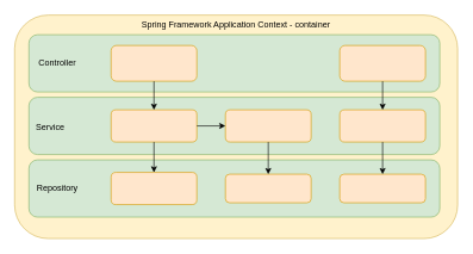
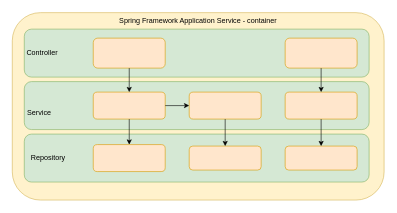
  <mxCell id="0" />
  <mxCell id="1" parent="0" />
- <mxCell id="2" value="Spring Framework Application Context - container" style="rounded=1;whiteSpace=wrap;html=1;labelPosition=center;verticalLabelPosition=top;align=center;verticalAlign=bottom;spacingTop=0;spacing=-20;fillColor=#fff2cc;strokeColor=#d6b656;" vertex="1" parent="1"><mxGeometry x="20" y="20.5" width="620" height="312.5" as="geometry" /></mxCell>
+ <mxCell id="2" value="Spring Framework Application Service - container" style="rounded=1;whiteSpace=wrap;html=1;labelPosition=center;verticalLabelPosition=top;align=center;verticalAlign=bottom;spacingTop=0;spacing=-20;fillColor=#fff2cc;strokeColor=#d6b656;" vertex="1" parent="1"><mxGeometry x="20" y="20.5" width="620" height="312.5" as="geometry" /></mxCell>
  <mxCell id="3" value="" style="rounded=1;whiteSpace=wrap;html=1;fillColor=#d5e8d4;strokeColor=#82b366;labelPosition=left;verticalLabelPosition=middle;align=right;verticalAlign=middle;spacing=-70;" vertex="1" parent="1"><mxGeometry x="40" y="223" width="575" height="80" as="geometry" /></mxCell>
  <mxCell id="4" value="" style="rounded=1;whiteSpace=wrap;html=1;fillColor=#d5e8d4;strokeColor=#82b366;labelPosition=left;verticalLabelPosition=middle;align=right;verticalAlign=middle;spacingLeft=0;spacing=-60;" vertex="1" parent="1"><mxGeometry x="40" y="48" width="575" height="80" as="geometry" /></mxCell>
  <mxCell id="5" value="" style="rounded=1;whiteSpace=wrap;html=1;fillColor=#d5e8d4;strokeColor=#82b366;labelPosition=left;verticalLabelPosition=middle;align=right;verticalAlign=middle;spacing=-55;" vertex="1" parent="1"><mxGeometry x="40" y="135.5" width="575" height="80" as="geometry" /></mxCell>
  <mxCell id="6" value="" style="rounded=1;whiteSpace=wrap;html=1;fillColor=#ffe6cc;strokeColor=#d79b00;" vertex="1" parent="1"><mxGeometry x="155" y="63" width="120" height="50" as="geometry" /></mxCell>
  <mxCell id="7" value="" style="rounded=1;whiteSpace=wrap;html=1;fillColor=#ffe6cc;strokeColor=#d79b00;" vertex="1" parent="1"><mxGeometry x="155" y="153" width="120" height="45" as="geometry" /></mxCell>
  <mxCell id="8" value="" style="rounded=1;whiteSpace=wrap;html=1;fillColor=#ffe6cc;strokeColor=#d79b00;" vertex="1" parent="1"><mxGeometry x="315" y="243" width="120" height="40" as="geometry" /></mxCell>
  <mxCell id="9" value="" style="rounded=1;whiteSpace=wrap;html=1;fillColor=#ffe6cc;strokeColor=#d79b00;" vertex="1" parent="1"><mxGeometry x="475" y="153" width="120" height="45" as="geometry" /></mxCell>
  <mxCell id="10" value="" style="rounded=1;whiteSpace=wrap;html=1;fillColor=#ffe6cc;strokeColor=#d79b00;" vertex="1" parent="1"><mxGeometry x="475" y="243" width="120" height="40" as="geometry" /></mxCell>
  <mxCell id="11" value="" style="rounded=1;whiteSpace=wrap;html=1;fillColor=#ffe6cc;strokeColor=#d79b00;" vertex="1" parent="1"><mxGeometry x="475" y="63" width="120" height="50" as="geometry" /></mxCell>
  <mxCell id="12" value="" style="endArrow=classic;html=1;exitX=0.5;exitY=1;exitDx=0;exitDy=0;entryX=0.5;entryY=0;entryDx=0;entryDy=0;" edge="1" parent="1" source="6" target="7"><mxGeometry width="50" height="50" relative="1" as="geometry"><mxPoint x="115" y="373" as="sourcePoint" /><mxPoint x="165" y="323" as="targetPoint" /></mxGeometry></mxCell>
  <mxCell id="13" value="" style="endArrow=classic;html=1;exitX=0.5;exitY=1;exitDx=0;exitDy=0;entryX=0.5;entryY=0;entryDx=0;entryDy=0;" edge="1" parent="1" source="7" target="14"><mxGeometry width="50" height="50" relative="1" as="geometry"><mxPoint x="225" y="123" as="sourcePoint" /><mxPoint x="215" y="223" as="targetPoint" /></mxGeometry></mxCell>
  <mxCell id="14" value="" style="rounded=1;whiteSpace=wrap;html=1;fillColor=#ffe6cc;strokeColor=#d79b00;" vertex="1" parent="1"><mxGeometry x="155" y="240.5" width="120" height="45" as="geometry" /></mxCell>
  <mxCell id="15" value="" style="rounded=1;whiteSpace=wrap;html=1;fillColor=#ffe6cc;strokeColor=#d79b00;" vertex="1" parent="1"><mxGeometry x="315" y="153" width="120" height="45" as="geometry" /></mxCell>
  <mxCell id="16" value="" style="endArrow=classic;html=1;exitX=0.5;exitY=1;exitDx=0;exitDy=0;entryX=0.5;entryY=0;entryDx=0;entryDy=0;" edge="1" parent="1" source="15" target="8"><mxGeometry width="50" height="50" relative="1" as="geometry"><mxPoint x="225" y="123" as="sourcePoint" /><mxPoint x="225" y="163" as="targetPoint" /></mxGeometry></mxCell>
  <mxCell id="17" value="" style="endArrow=classic;html=1;exitX=0.5;exitY=1;exitDx=0;exitDy=0;entryX=0.5;entryY=0;entryDx=0;entryDy=0;" edge="1" parent="1" source="11" target="9"><mxGeometry width="50" height="50" relative="1" as="geometry"><mxPoint x="235" y="133" as="sourcePoint" /><mxPoint x="235" y="173" as="targetPoint" /></mxGeometry></mxCell>
  <mxCell id="18" value="" style="endArrow=classic;html=1;exitX=0.5;exitY=1;exitDx=0;exitDy=0;" edge="1" parent="1" source="9" target="10"><mxGeometry width="50" height="50" relative="1" as="geometry"><mxPoint x="245" y="143" as="sourcePoint" /><mxPoint x="245" y="183" as="targetPoint" /></mxGeometry></mxCell>
  <mxCell id="19" value="" style="endArrow=classic;html=1;exitX=1;exitY=0.5;exitDx=0;exitDy=0;entryX=0;entryY=0.5;entryDx=0;entryDy=0;" edge="1" parent="1" source="7" target="15"><mxGeometry width="50" height="50" relative="1" as="geometry"><mxPoint x="225" y="123" as="sourcePoint" /><mxPoint x="225" y="163" as="targetPoint" /></mxGeometry></mxCell>
- <mxCell id="20" value="Controller" style="text;html=1;strokeColor=none;fillColor=none;align=center;verticalAlign=middle;whiteSpace=wrap;rounded=0;" vertex="1" parent="1"><mxGeometry x="60" y="78" width="40" height="20" as="geometry" /></mxCell>
- <mxCell id="21" value="&lt;div&gt;Service&lt;/div&gt;" style="text;html=1;strokeColor=none;fillColor=none;align=center;verticalAlign=middle;whiteSpace=wrap;rounded=0;" vertex="1" parent="1"><mxGeometry x="50" y="166.75" width="40" height="20" as="geometry" /></mxCell>
+ <mxCell id="20" value="Controller" style="text;html=1;strokeColor=none;fillColor=none;align=center;verticalAlign=middle;whiteSpace=wrap;rounded=0;" vertex="1" parent="1"><mxGeometry x="50" y="78" width="40" height="20" as="geometry" /></mxCell>
+ <mxCell id="21" value="&lt;div&gt;Service&lt;/div&gt;" style="text;html=1;strokeColor=none;fillColor=none;align=center;verticalAlign=middle;whiteSpace=wrap;rounded=0;" vertex="1" parent="1"><mxGeometry x="45" y="176.75" width="40" height="20" as="geometry" /></mxCell>
  <mxCell id="22" value="Repository" style="text;html=1;strokeColor=none;fillColor=none;align=center;verticalAlign=middle;whiteSpace=wrap;rounded=0;" vertex="1" parent="1"><mxGeometry x="60" y="253" width="40" height="20" as="geometry" /></mxCell>
